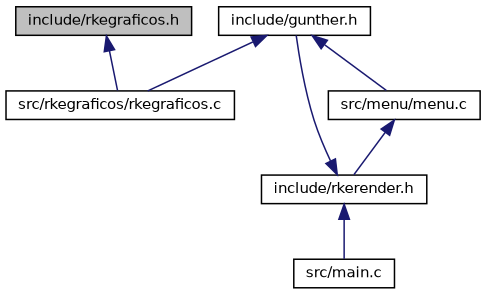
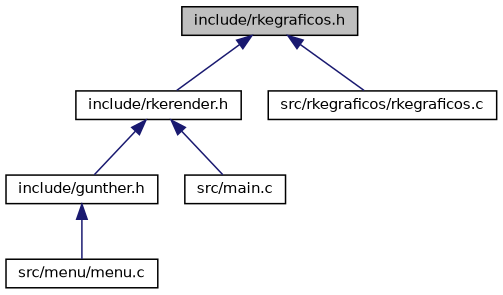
  digraph {
    node [color=black fillcolor=white fontname=Helvetica fontsize=10 shape=record style=filled]
    edge [color=midnightblue dir=back fontname=Helvetica fontsize=10 labelfontname=Helvetica labelfontsize=10 style=solid]
    n1 [fillcolor=grey75 fontcolor=black height=0.2 label="include/rkegraficos.h" width=0.4]
    n2 [height=0.2 label="include/rkerender.h" width=0.4]
    n3 [height=0.2 label="src/rkegraficos/rkegraficos.c" width=0.4]
    n4 [height=0.2 label="include/gunther.h" width=0.4]
    n5 [height=0.2 label="src/menu/menu.c" width=0.4]
    n6 [height=0.2 label="src/main.c" width=0.4]
-   n5 -> n2
+   n1 -> n2
    n1 -> n3
    n2 -> n4
    n2 -> n6
-   n4 -> n3
    n4 -> n5
  }
